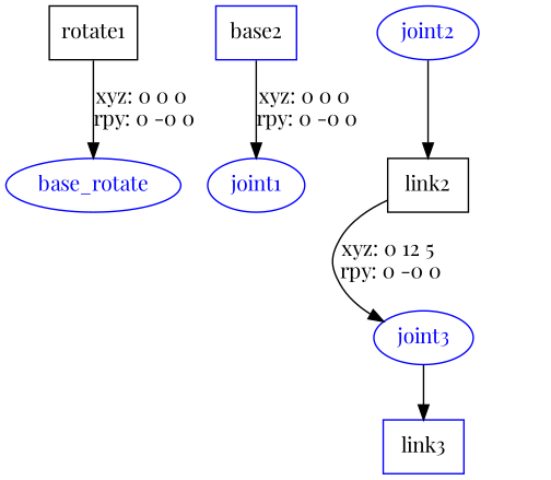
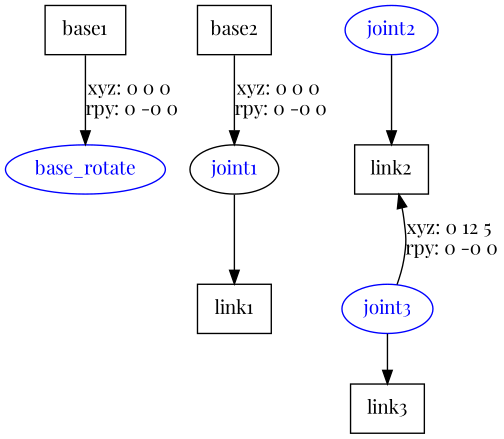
  digraph {
    fontname="Playfair Display"
    node [fontname="Playfair Display" shape=box]
    edge [fontname="Playfair Display"]
-   n1 [label=rotate1]
+   n1 [label=base1]
    base_rotate [color=blue fontcolor=blue shape=ellipse]
-   n3 [label=base2 color=blue]
-   joint1 [color=blue fontcolor=blue shape=ellipse]
+   n3 [label=base2]
+   joint1 [color=black fontcolor=blue shape=ellipse]
+   n5 [label=link1]
    joint2 [color=blue fontcolor=blue shape=ellipse]
    n7 [label=link2]
    joint3 [color=blue fontcolor=blue shape=ellipse]
-   n9 [label=link3 color=blue]
+   n9 [label=link3]
    n1 -> base_rotate [label="xyz: 0 0 0 \nrpy: 0 -0 0"]
    n3 -> joint1 [label="xyz: 0 0 0 \nrpy: 0 -0 0"]
+   joint1 -> n5
    joint2 -> n7
-   n7 -> joint3 [label="xyz: 0 12 5 \nrpy: 0 -0 0"]
+   joint3 -> n7 [label="xyz: 0 12 5 \nrpy: 0 -0 0"]
    joint3 -> n9
  }
